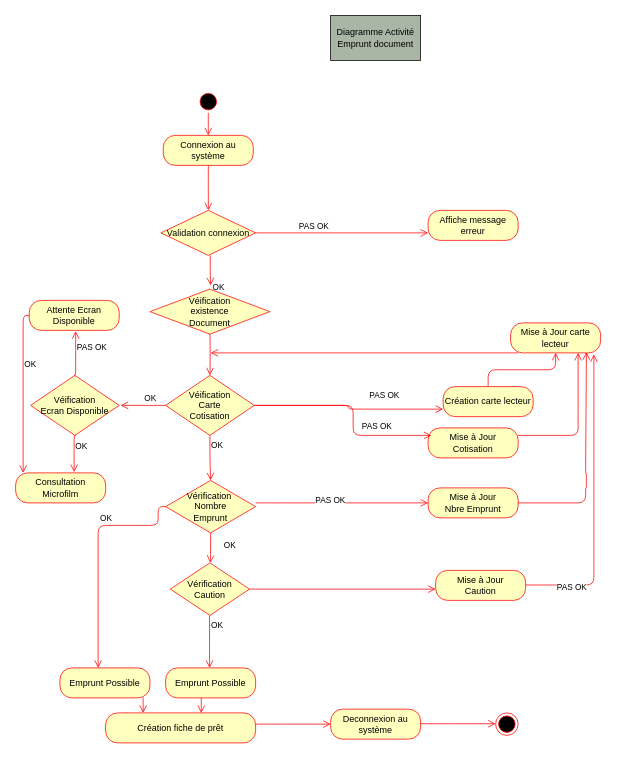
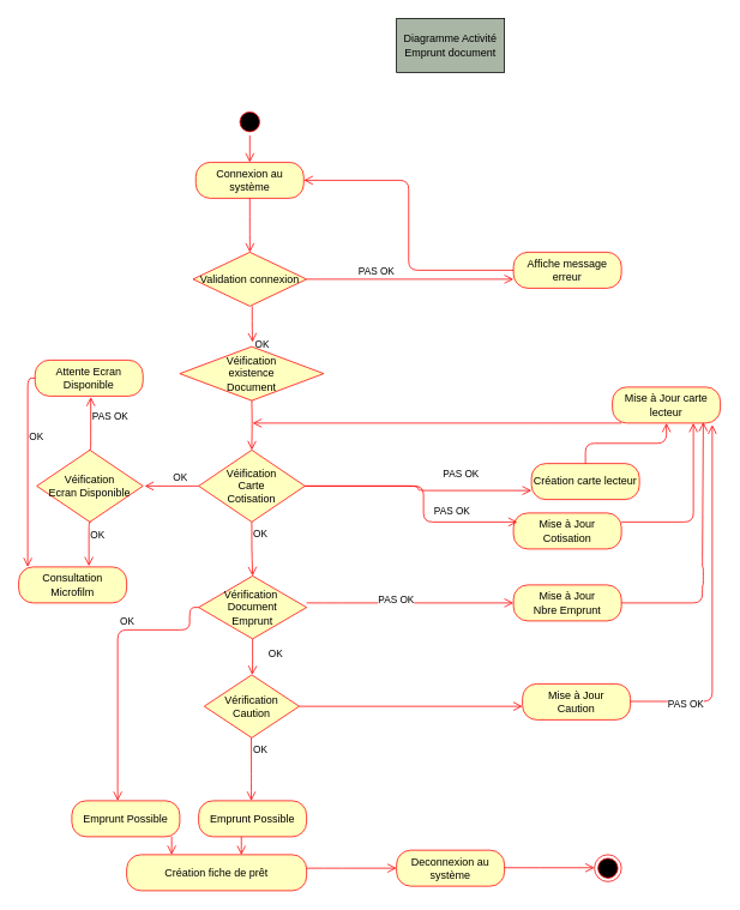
  <mxCell id="0" />
  <mxCell id="1" parent="0" />
  <mxCell id="2" value="" style="ellipse;html=1;shape=startState;fillColor=#000000;strokeColor=#ff0000;" parent="1" vertex="1"><mxGeometry x="261.88" y="120" width="30" height="30" as="geometry" /></mxCell>
  <mxCell id="3" value="" style="edgeStyle=orthogonalEdgeStyle;html=1;verticalAlign=bottom;endArrow=open;endSize=8;strokeColor=#ff0000;entryX=0.5;entryY=0;entryDx=0;entryDy=0;" parent="1" source="2" edge="1" target="4"><mxGeometry relative="1" as="geometry"><mxPoint x="395" y="170" as="targetPoint" /><Array as="points" /></mxGeometry></mxCell>
  <mxCell id="4" value="Connexion au système" style="rounded=1;whiteSpace=wrap;html=1;arcSize=40;fontColor=#000000;fillColor=#ffffc0;strokeColor=#ff0000;" parent="1" vertex="1"><mxGeometry x="216.88" y="180" width="120" height="40" as="geometry" /></mxCell>
  <mxCell id="5" value="" style="edgeStyle=orthogonalEdgeStyle;html=1;verticalAlign=bottom;endArrow=open;endSize=8;strokeColor=#ff0000;" parent="1" source="4" target="6" edge="1"><mxGeometry relative="1" as="geometry"><mxPoint x="395" y="270" as="targetPoint" /></mxGeometry></mxCell>
  <mxCell id="6" value="Validation connexion" style="rhombus;whiteSpace=wrap;html=1;fillColor=#ffffc0;strokeColor=#ff0000;" parent="1" vertex="1"><mxGeometry x="213.75" y="280" width="126.25" height="60" as="geometry" /></mxCell>
  <mxCell id="7" value="PAS OK" style="edgeStyle=orthogonalEdgeStyle;html=1;align=left;verticalAlign=bottom;endArrow=open;endSize=8;strokeColor=#ff0000;" parent="1" source="6" target="12" edge="1"><mxGeometry x="-0.51" relative="1" as="geometry"><mxPoint x="560" y="290" as="targetPoint" /><Array as="points"><mxPoint x="590" y="310" /></Array><mxPoint as="offset" /></mxGeometry></mxCell>
  <mxCell id="8" value="" style="edgeStyle=orthogonalEdgeStyle;html=1;verticalAlign=bottom;endArrow=open;endSize=8;strokeColor=#ff0000;entryX=0.5;entryY=0;entryDx=0;entryDy=0;" parent="1" target="9" edge="1"><mxGeometry relative="1" as="geometry"><mxPoint x="395" y="480" as="targetPoint" /><mxPoint x="279" y="440" as="sourcePoint" /></mxGeometry></mxCell>
  <mxCell id="9" value="Véification&lt;br&gt;Carte&lt;br&gt;Cotisation" style="rhombus;whiteSpace=wrap;html=1;fillColor=#ffffc0;strokeColor=#ff0000;" parent="1" vertex="1"><mxGeometry x="220" y="500" width="118.13" height="80" as="geometry" /></mxCell>
  <mxCell id="10" value="PAS OK" style="edgeStyle=orthogonalEdgeStyle;html=1;align=left;verticalAlign=bottom;endArrow=open;endSize=8;strokeColor=#ff0000;entryX=0;entryY=0.75;entryDx=0;entryDy=0;" parent="1" source="9" edge="1" target="14"><mxGeometry x="0.224" y="10" relative="1" as="geometry"><mxPoint x="550" y="500" as="targetPoint" /><mxPoint as="offset" /></mxGeometry></mxCell>
  <mxCell id="11" value="OK" style="edgeStyle=orthogonalEdgeStyle;html=1;align=left;verticalAlign=top;endArrow=open;endSize=8;strokeColor=#ff0000;entryX=0.5;entryY=0;entryDx=0;entryDy=0;" parent="1" source="9" target="18" edge="1"><mxGeometry x="-1" relative="1" as="geometry"><mxPoint x="395" y="590" as="targetPoint" /></mxGeometry></mxCell>
  <mxCell id="12" value="Affiche message erreur" style="rounded=1;whiteSpace=wrap;html=1;arcSize=40;fontColor=#000000;fillColor=#ffffc0;strokeColor=#ff0000;" parent="1" vertex="1"><mxGeometry x="570" y="280" width="120" height="40" as="geometry" /></mxCell>
+ <mxCell id="13" value="" style="edgeStyle=orthogonalEdgeStyle;html=1;verticalAlign=bottom;endArrow=open;endSize=8;strokeColor=#ff0000;entryX=1;entryY=0.5;entryDx=0;entryDy=0;" parent="1" source="12" target="4" edge="1"><mxGeometry relative="1" as="geometry"><mxPoint x="610" y="310" as="targetPoint" /></mxGeometry></mxCell>
  <mxCell id="14" value="Création carte lecteur" style="rounded=1;whiteSpace=wrap;html=1;arcSize=40;fontColor=#000000;fillColor=#ffffc0;strokeColor=#ff0000;" parent="1" vertex="1"><mxGeometry x="590" y="515" width="120" height="40" as="geometry" /></mxCell>
  <mxCell id="15" value="Mise à Jour carte lecteur" style="rounded=1;whiteSpace=wrap;html=1;arcSize=40;fontColor=#000000;fillColor=#ffffc0;strokeColor=#ff0000;" parent="1" vertex="1"><mxGeometry x="680" y="430" width="120" height="40" as="geometry" /></mxCell>
  <mxCell id="16" value="" style="edgeStyle=orthogonalEdgeStyle;html=1;align=left;verticalAlign=bottom;endArrow=open;endSize=8;strokeColor=#ff0000;" parent="1" source="14" target="15" edge="1"><mxGeometry x="-1" relative="1" as="geometry"><mxPoint x="652.5" y="450" as="targetPoint" /><mxPoint x="550" y="450" as="sourcePoint" /></mxGeometry></mxCell>
  <mxCell id="17" value="" style="edgeStyle=orthogonalEdgeStyle;html=1;align=left;verticalAlign=bottom;endArrow=open;endSize=8;strokeColor=#ff0000;exitX=0.083;exitY=1;exitDx=0;exitDy=0;exitPerimeter=0;" parent="1" source="15" edge="1"><mxGeometry x="-1" y="-57" relative="1" as="geometry"><mxPoint x="280" y="470" as="targetPoint" /><mxPoint x="457.5" y="510" as="sourcePoint" /><mxPoint x="40" y="17" as="offset" /><Array as="points"><mxPoint x="600" y="470" /><mxPoint x="600" y="470" /></Array></mxGeometry></mxCell>
- <mxCell id="18" value="Vérification&amp;nbsp;&lt;br&gt;Nombre&lt;br&gt;Emprunt" style="rhombus;whiteSpace=wrap;html=1;fillColor=#ffffc0;strokeColor=#ff0000;" parent="1" vertex="1"><mxGeometry x="220" y="640" width="120" height="70" as="geometry" /></mxCell>
+ <mxCell id="18" value="Vérification&amp;nbsp;&lt;br&gt;Document&lt;br&gt;Emprunt" style="rhombus;whiteSpace=wrap;html=1;fillColor=#ffffc0;strokeColor=#ff0000;" parent="1" vertex="1"><mxGeometry x="220" y="640" width="120" height="70" as="geometry" /></mxCell>
  <mxCell id="19" value="PAS OK" style="edgeStyle=orthogonalEdgeStyle;html=1;align=left;verticalAlign=bottom;endArrow=open;endSize=8;strokeColor=#ff0000;entryX=0;entryY=0.5;entryDx=0;entryDy=0;" parent="1" target="20" edge="1"><mxGeometry x="-0.321" y="-6" relative="1" as="geometry"><mxPoint x="270" y="620" as="targetPoint" /><mxPoint x="340" y="670" as="sourcePoint" /><mxPoint as="offset" /><Array as="points"><mxPoint x="370" y="670" /><mxPoint x="370" y="670" /></Array></mxGeometry></mxCell>
  <mxCell id="20" value="Mise à Jour&lt;br&gt;Nbre Emprunt" style="rounded=1;whiteSpace=wrap;html=1;arcSize=40;fontColor=#000000;fillColor=#ffffc0;strokeColor=#ff0000;" parent="1" vertex="1"><mxGeometry x="570" y="650" width="120" height="40" as="geometry" /></mxCell>
  <mxCell id="21" value="" style="edgeStyle=orthogonalEdgeStyle;html=1;align=left;verticalAlign=bottom;endArrow=open;endSize=8;strokeColor=#ff0000;exitX=1;exitY=0.5;exitDx=0;exitDy=0;entryX=0.842;entryY=0.975;entryDx=0;entryDy=0;entryPerimeter=0;" parent="1" source="20" target="15" edge="1"><mxGeometry x="-1" relative="1" as="geometry"><mxPoint x="800" y="500" as="targetPoint" /><mxPoint x="90.25" y="530" as="sourcePoint" /><Array as="points"><mxPoint x="780" y="670" /><mxPoint x="780" y="650" /><mxPoint x="781" y="650" /><mxPoint x="781" y="630" /><mxPoint x="780" y="630" /></Array></mxGeometry></mxCell>
  <mxCell id="22" value="Création fiche de prêt" style="rounded=1;whiteSpace=wrap;html=1;arcSize=40;fontColor=#000000;fillColor=#ffffc0;strokeColor=#ff0000;" parent="1" vertex="1"><mxGeometry x="140" y="950" width="200" height="40" as="geometry" /></mxCell>
  <mxCell id="23" value="Vérification&lt;br&gt;Caution" style="rhombus;whiteSpace=wrap;html=1;fillColor=#ffffc0;strokeColor=#ff0000;" parent="1" vertex="1"><mxGeometry x="226.24" y="750" width="105.63" height="70" as="geometry" /></mxCell>
  <mxCell id="24" value="OK&amp;nbsp;" style="edgeStyle=orthogonalEdgeStyle;html=1;align=left;verticalAlign=bottom;endArrow=open;endSize=8;strokeColor=#ff0000;" parent="1" source="23" edge="1"><mxGeometry x="-1" y="61" relative="1" as="geometry"><mxPoint x="580" y="785" as="targetPoint" /><Array as="points"><mxPoint x="580" y="785" /></Array><mxPoint x="-36" y="11" as="offset" /></mxGeometry></mxCell>
  <mxCell id="25" value="OK&amp;nbsp;" style="edgeStyle=orthogonalEdgeStyle;html=1;align=left;verticalAlign=top;endArrow=open;endSize=8;strokeColor=#ff0000;" parent="1" edge="1"><mxGeometry x="-1" relative="1" as="geometry"><mxPoint x="278.56" y="890" as="targetPoint" /><Array as="points"><mxPoint x="278.56" y="870" /></Array><mxPoint x="278.56" y="820" as="sourcePoint" /></mxGeometry></mxCell>
  <mxCell id="26" value="" style="edgeStyle=orthogonalEdgeStyle;html=1;verticalAlign=bottom;endArrow=open;endSize=8;strokeColor=#ff0000;" parent="1" edge="1"><mxGeometry relative="1" as="geometry"><mxPoint x="279.54" y="750" as="targetPoint" /><mxPoint x="280" y="710" as="sourcePoint" /><Array as="points"><mxPoint x="279.54" y="740" /><mxPoint x="279.54" y="740" /></Array></mxGeometry></mxCell>
  <mxCell id="27" value="" style="ellipse;html=1;shape=endState;fillColor=#000000;strokeColor=#ff0000;" parent="1" vertex="1"><mxGeometry x="660" y="950" width="30" height="30" as="geometry" /></mxCell>
  <mxCell id="28" value="" style="edgeStyle=orthogonalEdgeStyle;html=1;verticalAlign=bottom;endArrow=open;endSize=8;strokeColor=#ff0000;" parent="1" source="22" edge="1"><mxGeometry relative="1" as="geometry"><mxPoint x="440" y="965" as="targetPoint" /><Array as="points"><mxPoint x="370" y="965" /><mxPoint x="370" y="965" /></Array><mxPoint x="810" y="740" as="sourcePoint" /></mxGeometry></mxCell>
  <mxCell id="29" value="Emprunt Possible" style="rounded=1;whiteSpace=wrap;html=1;arcSize=40;fontColor=#000000;fillColor=#ffffc0;strokeColor=#ff0000;" parent="1" vertex="1"><mxGeometry x="220" y="890" width="120" height="40" as="geometry" /></mxCell>
  <mxCell id="30" value="Diagramme Activité Emprunt document" style="rounded=0;whiteSpace=wrap;html=1;fillColor=#A9B5A5;" vertex="1" parent="1"><mxGeometry x="440" y="20" width="120" height="60" as="geometry" /></mxCell>
  <mxCell id="31" value="OK" style="edgeStyle=orthogonalEdgeStyle;html=1;align=left;verticalAlign=top;endArrow=open;endSize=8;strokeColor=#ff0000;" edge="1" parent="1"><mxGeometry x="0.447" y="1" relative="1" as="geometry"><mxPoint x="280" y="380" as="targetPoint" /><mxPoint x="279.54" y="340" as="sourcePoint" /><Array as="points"><mxPoint x="279.4" y="366" /></Array><mxPoint as="offset" /></mxGeometry></mxCell>
  <mxCell id="32" value="Mise à Jour Cotisation" style="rounded=1;whiteSpace=wrap;html=1;arcSize=40;fontColor=#000000;fillColor=#ffffc0;strokeColor=#ff0000;" vertex="1" parent="1"><mxGeometry x="570" y="570" width="120" height="40" as="geometry" /></mxCell>
  <mxCell id="33" value="PAS OK" style="edgeStyle=orthogonalEdgeStyle;html=1;align=left;verticalAlign=bottom;endArrow=open;endSize=8;strokeColor=#ff0000;entryX=0;entryY=0.75;entryDx=0;entryDy=0;" edge="1" parent="1" source="9"><mxGeometry x="0.224" y="10" relative="1" as="geometry"><mxPoint x="574.37" y="580" as="targetPoint" /><mxPoint x="340" y="540" as="sourcePoint" /><mxPoint as="offset" /><Array as="points"><mxPoint x="470" y="540" /><mxPoint x="470" y="580" /></Array></mxGeometry></mxCell>
  <mxCell id="34" value="" style="edgeStyle=orthogonalEdgeStyle;html=1;align=left;verticalAlign=bottom;endArrow=open;endSize=8;strokeColor=#ff0000;entryX=0.75;entryY=1;entryDx=0;entryDy=0;" edge="1" parent="1" target="15"><mxGeometry x="-1" relative="1" as="geometry"><mxPoint x="800" y="540" as="targetPoint" /><mxPoint x="690" y="580" as="sourcePoint" /><Array as="points"><mxPoint x="770" y="580" /></Array></mxGeometry></mxCell>
  <mxCell id="35" value="Véification&lt;br&gt;existence&lt;br&gt;Document" style="rhombus;whiteSpace=wrap;html=1;fillColor=#ffffc0;strokeColor=#ff0000;" vertex="1" parent="1"><mxGeometry x="199.06" y="385" width="160" height="60" as="geometry" /></mxCell>
  <mxCell id="36" value="Emprunt Possible" style="rounded=1;whiteSpace=wrap;html=1;arcSize=40;fontColor=#000000;fillColor=#ffffc0;strokeColor=#ff0000;" vertex="1" parent="1"><mxGeometry x="79.06" y="890" width="120" height="40" as="geometry" /></mxCell>
  <mxCell id="37" value="OK&amp;nbsp;" style="edgeStyle=orthogonalEdgeStyle;html=1;align=left;verticalAlign=bottom;endArrow=open;endSize=8;strokeColor=#ff0000;exitX=0;exitY=0.5;exitDx=0;exitDy=0;" edge="1" parent="1" source="18"><mxGeometry x="-0.25" relative="1" as="geometry"><mxPoint x="130" y="890" as="targetPoint" /><mxPoint x="208.13" y="674.5" as="sourcePoint" /><mxPoint as="offset" /><Array as="points"><mxPoint x="210" y="675" /><mxPoint x="210" y="700" /><mxPoint x="130" y="700" /></Array></mxGeometry></mxCell>
  <mxCell id="38" value="OK&amp;nbsp;" style="edgeStyle=orthogonalEdgeStyle;html=1;align=left;verticalAlign=bottom;endArrow=open;endSize=8;strokeColor=#ff0000;" edge="1" parent="1"><mxGeometry relative="1" as="geometry"><mxPoint x="160" y="540" as="targetPoint" /><mxPoint x="220" y="539.5" as="sourcePoint" /><mxPoint as="offset" /><Array as="points"><mxPoint x="160" y="540" /><mxPoint x="160" y="540" /></Array></mxGeometry></mxCell>
  <mxCell id="39" value="Véification&lt;br&gt;Ecran Disponible" style="rhombus;whiteSpace=wrap;html=1;fillColor=#ffffc0;strokeColor=#ff0000;" vertex="1" parent="1"><mxGeometry x="40" y="500" width="118.13" height="80" as="geometry" /></mxCell>
  <mxCell id="40" value="OK&amp;nbsp;" style="edgeStyle=orthogonalEdgeStyle;html=1;align=left;verticalAlign=bottom;endArrow=open;endSize=8;strokeColor=#ff0000;entryX=0.65;entryY=-0.025;entryDx=0;entryDy=0;entryPerimeter=0;" edge="1" parent="1" target="41"><mxGeometry relative="1" as="geometry"><mxPoint x="40" y="580" as="targetPoint" /><mxPoint x="100" y="580" as="sourcePoint" /><mxPoint as="offset" /><Array as="points"><mxPoint x="98" y="580" /></Array></mxGeometry></mxCell>
  <mxCell id="41" value="Consultation&lt;br&gt;Microfilm" style="rounded=1;whiteSpace=wrap;html=1;arcSize=40;fontColor=#000000;fillColor=#ffffc0;strokeColor=#ff0000;" vertex="1" parent="1"><mxGeometry x="20" y="630" width="120" height="40" as="geometry" /></mxCell>
  <mxCell id="42" value="PAS OK" style="edgeStyle=orthogonalEdgeStyle;html=1;align=left;verticalAlign=bottom;endArrow=open;endSize=8;strokeColor=#ff0000;entryX=0.65;entryY=-0.025;entryDx=0;entryDy=0;entryPerimeter=0;" edge="1" parent="1"><mxGeometry relative="1" as="geometry"><mxPoint x="100.07" y="441" as="targetPoint" /><mxPoint x="98.07" y="500" as="sourcePoint" /><mxPoint as="offset" /><Array as="points"><mxPoint x="100.07" y="500" /></Array></mxGeometry></mxCell>
  <mxCell id="43" value="Attente Ecran Disponible" style="rounded=1;whiteSpace=wrap;html=1;arcSize=40;fontColor=#000000;fillColor=#ffffc0;strokeColor=#ff0000;" vertex="1" parent="1"><mxGeometry x="38.13" y="400" width="120" height="40" as="geometry" /></mxCell>
  <mxCell id="44" value="Mise à Jour&lt;br&gt;Caution" style="rounded=1;whiteSpace=wrap;html=1;arcSize=40;fontColor=#000000;fillColor=#ffffc0;strokeColor=#ff0000;" vertex="1" parent="1"><mxGeometry x="580" y="760" width="120" height="40" as="geometry" /></mxCell>
  <mxCell id="45" value="PAS OK" style="edgeStyle=orthogonalEdgeStyle;html=1;align=left;verticalAlign=bottom;endArrow=open;endSize=8;strokeColor=#ff0000;entryX=0.925;entryY=1.05;entryDx=0;entryDy=0;entryPerimeter=0;" edge="1" parent="1" target="15"><mxGeometry x="-0.799" y="-10" relative="1" as="geometry"><mxPoint x="948.13" y="779.5" as="targetPoint" /><mxPoint x="700" y="779.5" as="sourcePoint" /><Array as="points"><mxPoint x="791" y="780" /></Array><mxPoint y="1" as="offset" /></mxGeometry></mxCell>
  <mxCell id="46" value="" style="edgeStyle=orthogonalEdgeStyle;html=1;verticalAlign=bottom;endArrow=open;endSize=8;strokeColor=#ff0000;" edge="1" parent="1"><mxGeometry relative="1" as="geometry"><mxPoint x="267.5" y="950.21" as="targetPoint" /><Array as="points"><mxPoint x="267.5" y="940" /><mxPoint x="267.5" y="940" /></Array><mxPoint x="267.5" y="930" as="sourcePoint" /></mxGeometry></mxCell>
  <mxCell id="47" value="" style="edgeStyle=orthogonalEdgeStyle;html=1;verticalAlign=bottom;endArrow=open;endSize=8;strokeColor=#ff0000;" edge="1" parent="1"><mxGeometry relative="1" as="geometry"><mxPoint x="190" y="950" as="targetPoint" /><Array as="points"><mxPoint x="190" y="929.79" /><mxPoint x="190" y="929.79" /></Array><mxPoint x="190" y="929.79" as="sourcePoint" /></mxGeometry></mxCell>
  <mxCell id="48" value="Deconnexion au système" style="rounded=1;whiteSpace=wrap;html=1;arcSize=40;fontColor=#000000;fillColor=#ffffc0;strokeColor=#ff0000;" vertex="1" parent="1"><mxGeometry x="440" y="945" width="120" height="40" as="geometry" /></mxCell>
  <mxCell id="49" value="" style="edgeStyle=orthogonalEdgeStyle;html=1;verticalAlign=bottom;endArrow=open;endSize=8;strokeColor=#ff0000;" edge="1" parent="1"><mxGeometry relative="1" as="geometry"><mxPoint x="660" y="964.5" as="targetPoint" /><Array as="points"><mxPoint x="590" y="964.5" /><mxPoint x="590" y="964.5" /></Array><mxPoint x="560" y="964.5" as="sourcePoint" /></mxGeometry></mxCell>
  <mxCell id="50" value="OK&amp;nbsp;" style="edgeStyle=orthogonalEdgeStyle;html=1;align=left;verticalAlign=bottom;endArrow=open;endSize=8;strokeColor=#ff0000;exitX=0;exitY=0.5;exitDx=0;exitDy=0;" edge="1" parent="1" source="43"><mxGeometry x="-0.25" relative="1" as="geometry"><mxPoint x="30" y="630" as="targetPoint" /><mxPoint x="30" y="460" as="sourcePoint" /><mxPoint as="offset" /><Array as="points"><mxPoint x="30" y="420" /></Array></mxGeometry></mxCell>
